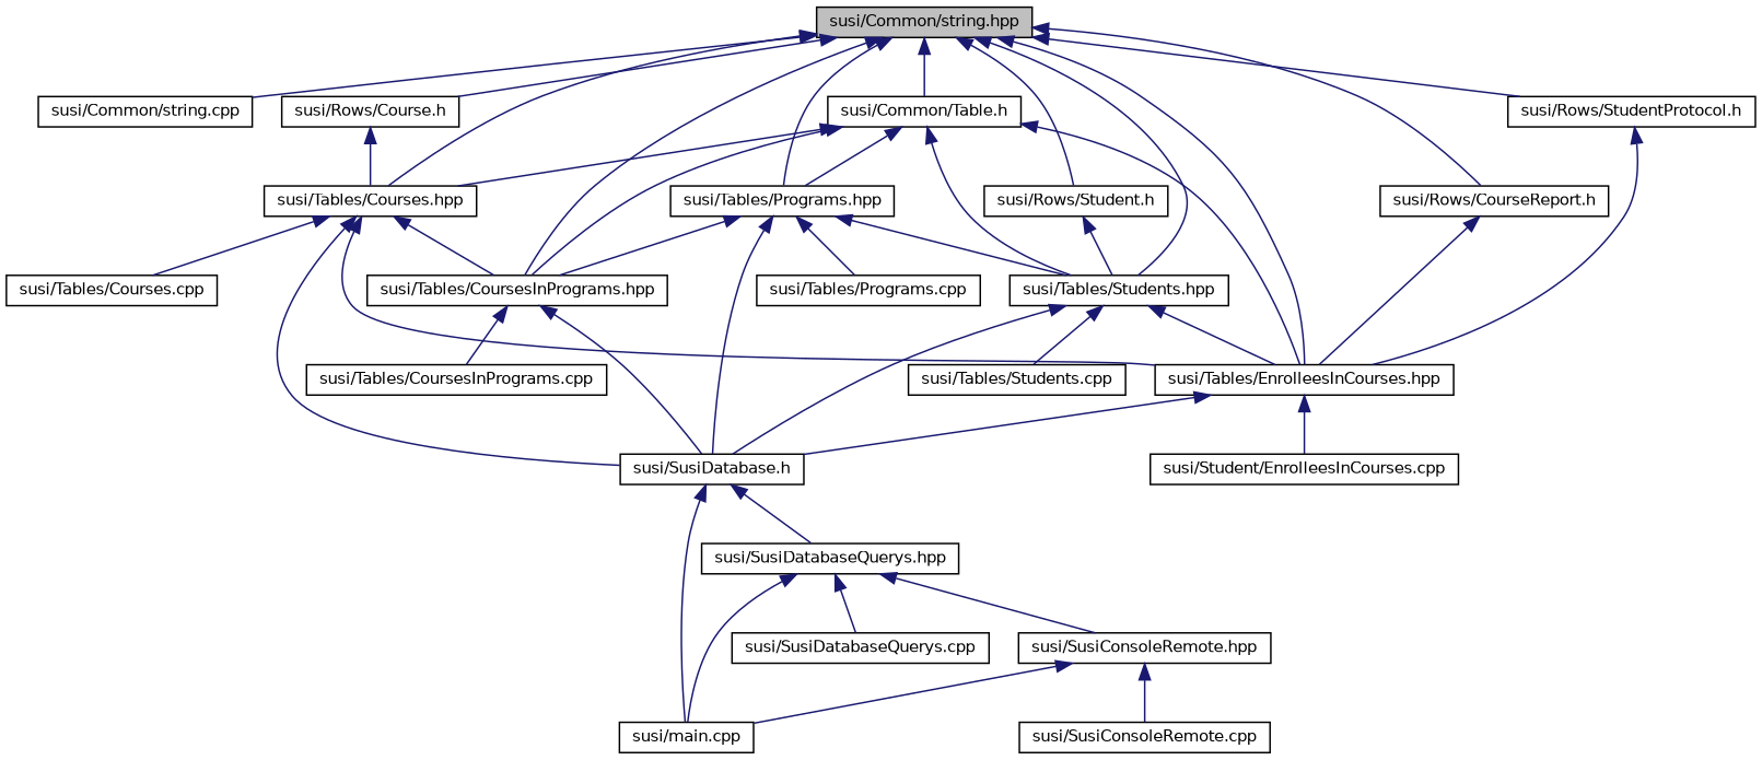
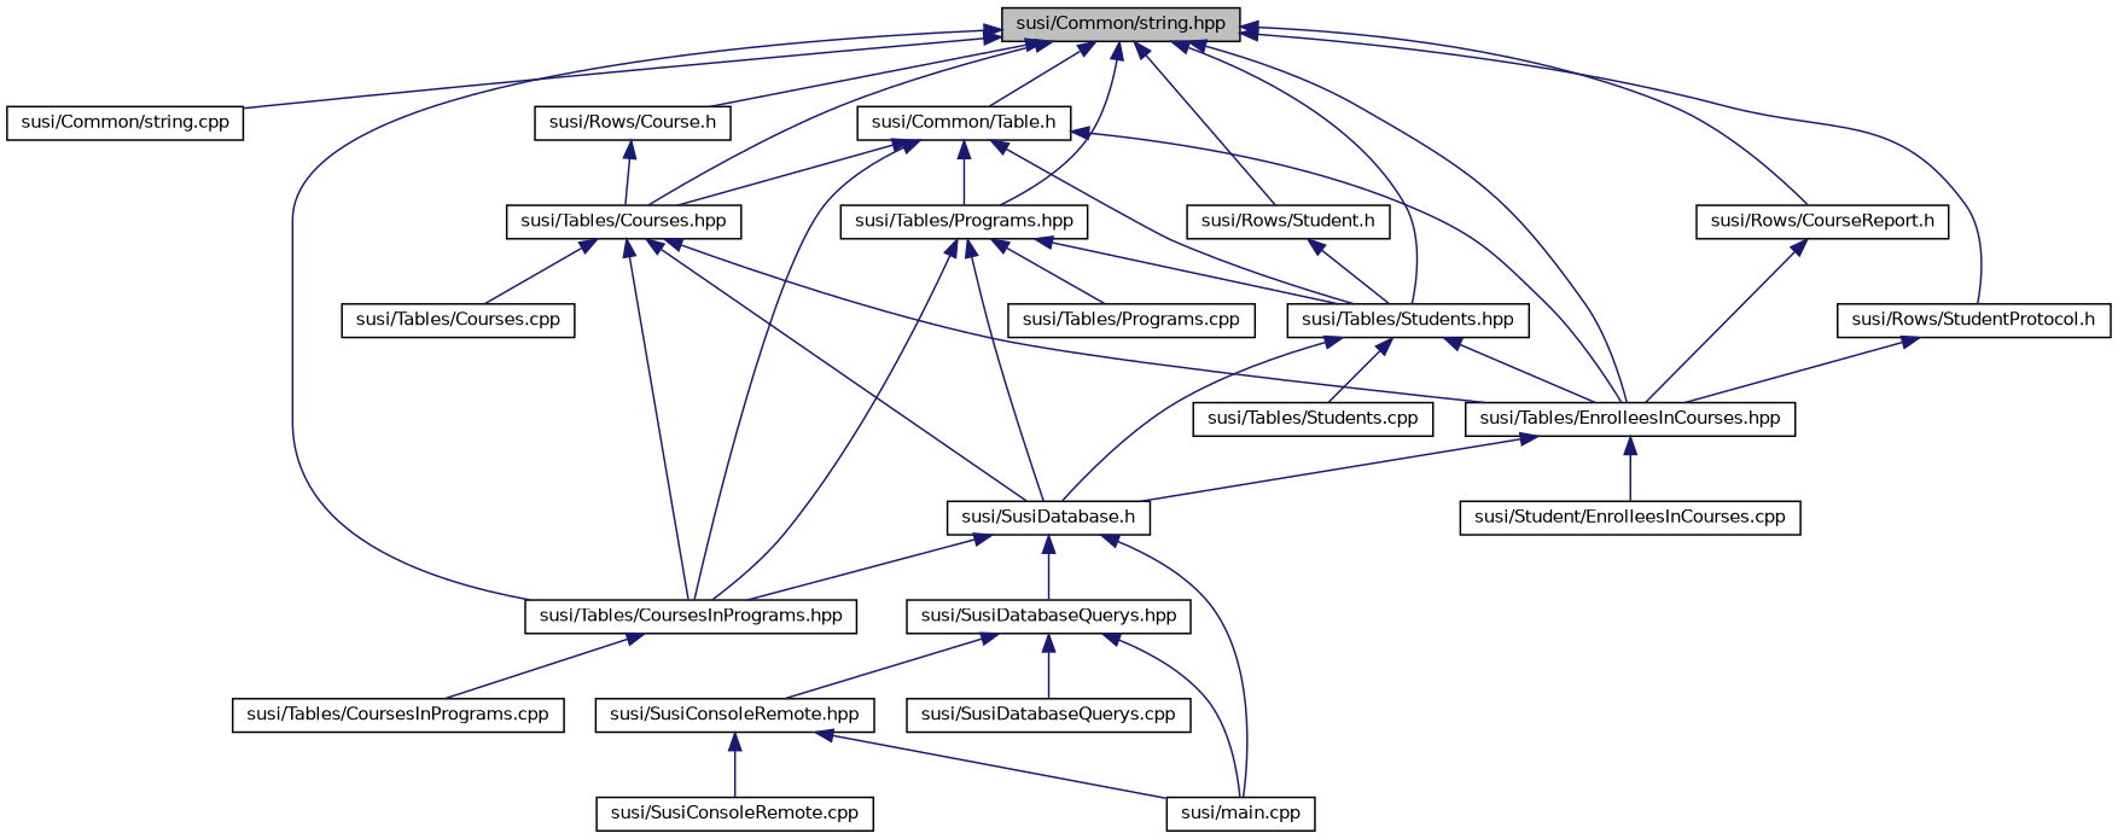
  digraph {
    node [color=black fillcolor=white fontname=Helvetica fontsize=10 shape=record style=filled]
    edge [color=midnightblue dir=back fontname=Helvetica fontsize=10 labelfontname=Helvetica labelfontsize=10 style=solid]
    n1 [fillcolor=grey75 fontcolor=black height=0.2 label="susi/Common/string.hpp" width=0.4]
    n2 [height=0.2 label="susi/Common/string.cpp" width=0.4]
    n3 [height=0.2 label="susi/Rows/Course.h" width=0.4]
    n4 [height=0.2 label="susi/Tables/Courses.hpp" width=0.4]
    n5 [height=0.2 label="susi/Tables/CoursesInPrograms.hpp" width=0.4]
    n6 [height=0.2 label="susi/Tables/EnrolleesInCourses.hpp" width=0.4]
    n7 [height=0.2 label="susi/Rows/CourseReport.h" width=0.4]
    n8 [height=0.2 label="susi/Rows/Student.h" width=0.4]
    n9 [height=0.2 label="susi/Tables/Students.hpp" width=0.4]
    n10 [height=0.2 label="susi/Rows/StudentProtocol.h" width=0.4]
    n11 [height=0.2 label="susi/Common/Table.h" width=0.4]
    n12 [height=0.2 label="susi/Tables/Programs.hpp" width=0.4]
    n13 [height=0.2 label="susi/SusiDatabase.h" width=0.4]
    n14 [height=0.2 label="susi/Tables/Courses.cpp" width=0.4]
    n15 [height=0.2 label="susi/Tables/CoursesInPrograms.cpp" width=0.4]
    n16 [height=0.2 label="susi/Student/EnrolleesInCourses.cpp" width=0.4]
    n17 [height=0.2 label="susi/Tables/Students.cpp" width=0.4]
    n18 [height=0.2 label="susi/Tables/Programs.cpp" width=0.4]
    n19 [height=0.2 label="susi/main.cpp" width=0.4]
    n20 [height=0.2 label="susi/SusiDatabaseQuerys.hpp" width=0.4]
    n21 [height=0.2 label="susi/SusiConsoleRemote.hpp" width=0.4]
    n22 [height=0.2 label="susi/SusiDatabaseQuerys.cpp" width=0.4]
    n23 [height=0.2 label="susi/SusiConsoleRemote.cpp" width=0.4]
    n1 -> n2
    n1 -> n3
    n1 -> n4
    n1 -> n5
    n1 -> n6
    n1 -> n7
    n1 -> n8
    n1 -> n9
    n1 -> n10
    n1 -> n11
    n1 -> n12
    n3 -> n4
    n4 -> n5
    n4 -> n6
    n4 -> n13
    n4 -> n14
-   n5 -> n13
+   n13 -> n5
    n5 -> n15
    n6 -> n13
    n6 -> n16
    n7 -> n6
    n8 -> n9
    n9 -> n6
    n9 -> n13
    n9 -> n17
    n10 -> n6
    n11 -> n4
    n11 -> n5
    n11 -> n6
    n11 -> n9
    n11 -> n12
    n12 -> n5
    n12 -> n9
    n12 -> n13
    n12 -> n18
    n13 -> n19
    n13 -> n20
    n20 -> n19
    n20 -> n21
    n20 -> n22
    n21 -> n19
    n21 -> n23
  }
